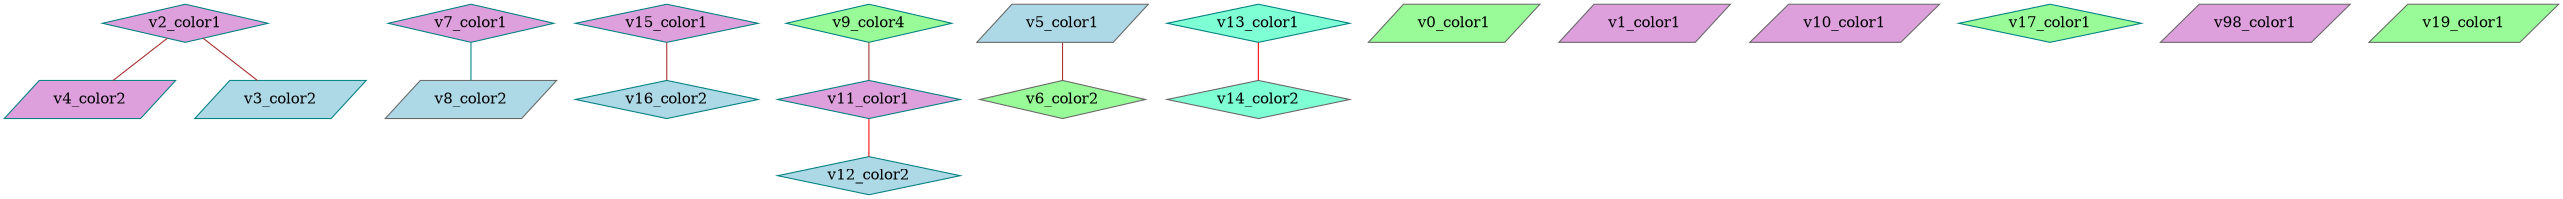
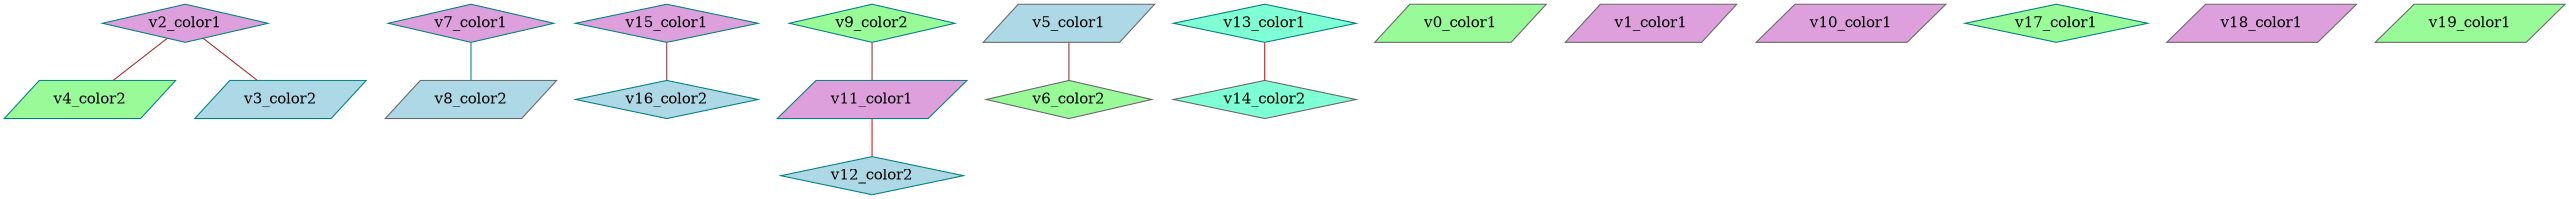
  graph {
    node [color=teal fillcolor=plum shape=diamond style=filled]
    edge [color=brown]
    n1 [label=v2_color1]
-   n2 [label=v4_color2 shape=parallelogram]
+   n2 [fillcolor=palegreen label=v4_color2 shape=parallelogram]
    n3 [fillcolor=lightblue label=v3_color2 shape=parallelogram]
    n4 [label=v7_color1]
    n5 [color=gray40 fillcolor=lightblue label=v8_color2 shape=parallelogram]
    n6 [label=v15_color1]
    n7 [fillcolor=lightblue label=v16_color2]
-   n8 [label=v11_color1]
+   n8 [label=v11_color1 shape=parallelogram]
    n9 [fillcolor=lightblue label=v12_color2]
-   n10 [fillcolor=palegreen label=v9_color4]
+   n10 [fillcolor=palegreen label=v9_color2]
    n11 [color=gray40 fillcolor=lightblue label=v5_color1 shape=parallelogram]
    n12 [color=gray40 fillcolor=palegreen label=v6_color2]
    n13 [fillcolor=aquamarine label=v13_color1]
    n14 [color=gray40 fillcolor=aquamarine label=v14_color2]
    n15 [color=gray40 fillcolor=palegreen label=v0_color1 shape=parallelogram]
    n16 [color=gray40 label=v1_color1 shape=parallelogram]
    n17 [color=gray40 label=v10_color1 shape=parallelogram]
    n18 [fillcolor=palegreen label=v17_color1]
-   n19 [color=gray40 label=v98_color1 shape=parallelogram]
+   n19 [color=gray40 label=v18_color1 shape=parallelogram]
    n20 [color=gray40 fillcolor=palegreen label=v19_color1 shape=parallelogram]
    n1 -- n2
    n1 -- n3
    n4 -- n5 [color=teal]
    n6 -- n7
    n8 -- n9 [color=red]
    n10 -- n8
    n11 -- n12
    n13 -- n14 [color=red]
  }
